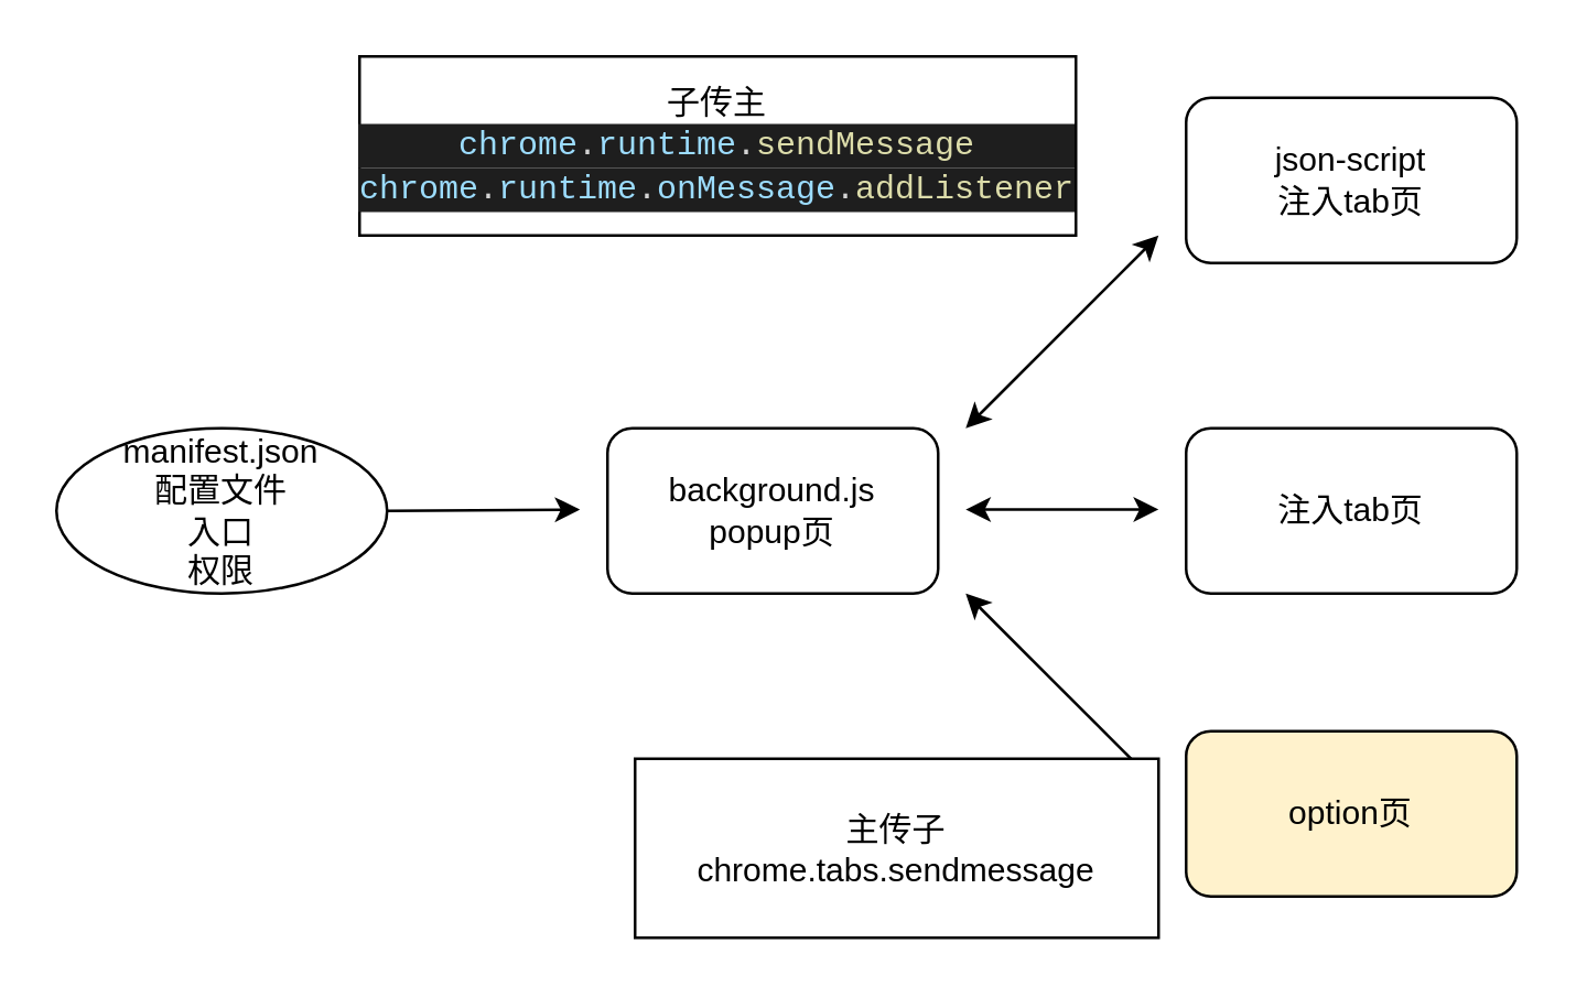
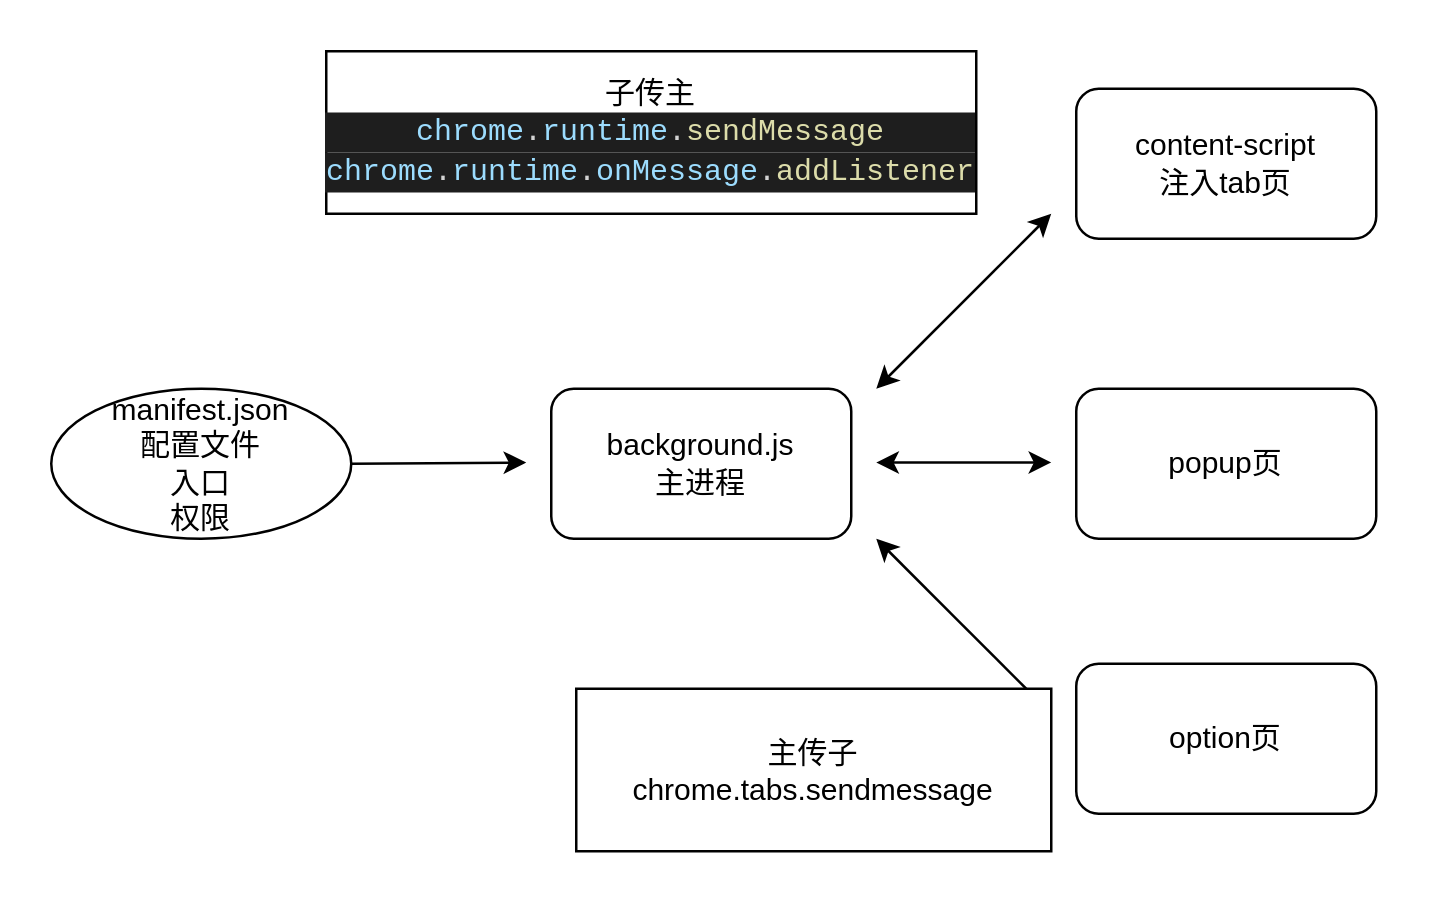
  <mxCell id="0" />
  <mxCell id="1" parent="0" />
- <mxCell id="2" value="background.js&lt;br&gt;popup页" style="rounded=1;whiteSpace=wrap;html=1;" parent="1" vertex="1"><mxGeometry x="220" y="155" width="120" height="60" as="geometry" /></mxCell>
- <mxCell id="3" value="json-script&lt;br&gt;注入tab页" style="rounded=1;whiteSpace=wrap;html=1;" parent="1" vertex="1"><mxGeometry x="430" y="35" width="120" height="60" as="geometry" /></mxCell>
- <mxCell id="4" value="注入tab页" style="rounded=1;whiteSpace=wrap;html=1;" parent="1" vertex="1"><mxGeometry x="430" y="155" width="120" height="60" as="geometry" /></mxCell>
- <mxCell id="5" value="option页&lt;br&gt;" style="rounded=1;whiteSpace=wrap;html=1;fillColor=#fff2cc;" parent="1" vertex="1"><mxGeometry x="430" y="265" width="120" height="60" as="geometry" /></mxCell>
+ <mxCell id="2" value="background.js&lt;br&gt;主进程" style="rounded=1;whiteSpace=wrap;html=1;" parent="1" vertex="1"><mxGeometry x="220" y="155" width="120" height="60" as="geometry" /></mxCell>
+ <mxCell id="3" value="content-script&lt;br&gt;注入tab页" style="rounded=1;whiteSpace=wrap;html=1;" parent="1" vertex="1"><mxGeometry x="430" y="35" width="120" height="60" as="geometry" /></mxCell>
+ <mxCell id="4" value="popup页" style="rounded=1;whiteSpace=wrap;html=1;" parent="1" vertex="1"><mxGeometry x="430" y="155" width="120" height="60" as="geometry" /></mxCell>
+ <mxCell id="5" value="option页&lt;br&gt;" style="rounded=1;whiteSpace=wrap;html=1;" parent="1" vertex="1"><mxGeometry x="430" y="265" width="120" height="60" as="geometry" /></mxCell>
  <mxCell id="6" value="manifest.json&lt;br&gt;配置文件&lt;br&gt;入口&lt;br&gt;权限" style="ellipse;whiteSpace=wrap;html=1;" parent="1" vertex="1"><mxGeometry x="20" y="155" width="120" height="60" as="geometry" /></mxCell>
  <mxCell id="7" value="" style="endArrow=classic;startArrow=classic;html=1;" parent="1" edge="1"><mxGeometry width="50" height="50" relative="1" as="geometry"><mxPoint x="350" y="155" as="sourcePoint" /><mxPoint x="420" y="85" as="targetPoint" /><Array as="points" /></mxGeometry></mxCell>
  <mxCell id="8" value="" style="endArrow=classic;startArrow=classic;html=1;" parent="1" edge="1"><mxGeometry width="50" height="50" relative="1" as="geometry"><mxPoint x="350" y="184.5" as="sourcePoint" /><mxPoint x="420" y="184.5" as="targetPoint" /><Array as="points" /></mxGeometry></mxCell>
  <mxCell id="9" value="" style="endArrow=classic;startArrow=classic;html=1;" parent="1" edge="1"><mxGeometry width="50" height="50" relative="1" as="geometry"><mxPoint x="350" y="215" as="sourcePoint" /><mxPoint x="420" y="285" as="targetPoint" /><Array as="points"><mxPoint x="390" y="255" /></Array></mxGeometry></mxCell>
  <mxCell id="10" value="" style="endArrow=classic;html=1;exitX=1;exitY=0.5;exitDx=0;exitDy=0;" parent="1" source="6" edge="1"><mxGeometry width="50" height="50" relative="1" as="geometry"><mxPoint x="160" y="184.5" as="sourcePoint" /><mxPoint x="210" y="184.5" as="targetPoint" /></mxGeometry></mxCell>
  <mxCell id="11" value="子传主&lt;br&gt;&lt;div style=&quot;color: rgb(212 , 212 , 212) ; background-color: rgb(30 , 30 , 30) ; font-family: &amp;#34;consolas&amp;#34; , &amp;#34;courier new&amp;#34; , monospace ; line-height: 16px&quot;&gt;&lt;span style=&quot;color: #9cdcfe&quot;&gt;chrome&lt;/span&gt;.&lt;span style=&quot;color: #9cdcfe&quot;&gt;runtime&lt;/span&gt;.&lt;span style=&quot;color: #dcdcaa&quot;&gt;sendMessage&lt;/span&gt;&lt;/div&gt;&lt;div style=&quot;color: rgb(212 , 212 , 212) ; background-color: rgb(30 , 30 , 30) ; font-family: &amp;#34;consolas&amp;#34; , &amp;#34;courier new&amp;#34; , monospace ; line-height: 16px&quot;&gt;&lt;span style=&quot;color: #9cdcfe&quot;&gt;chrome&lt;/span&gt;.&lt;span style=&quot;color: #9cdcfe&quot;&gt;runtime&lt;/span&gt;.&lt;span style=&quot;color: #9cdcfe&quot;&gt;onMessage&lt;/span&gt;.&lt;span style=&quot;color: #dcdcaa&quot;&gt;addListener&lt;/span&gt;&lt;/div&gt;" style="rounded=0;whiteSpace=wrap;html=1;" parent="1" vertex="1"><mxGeometry x="130" y="20" width="260" height="65" as="geometry" /></mxCell>
  <mxCell id="12" value="主传子&lt;br&gt;chrome.tabs.sendmessage" style="rounded=0;whiteSpace=wrap;html=1;" parent="1" vertex="1"><mxGeometry x="230" y="275" width="190" height="65" as="geometry" /></mxCell>
